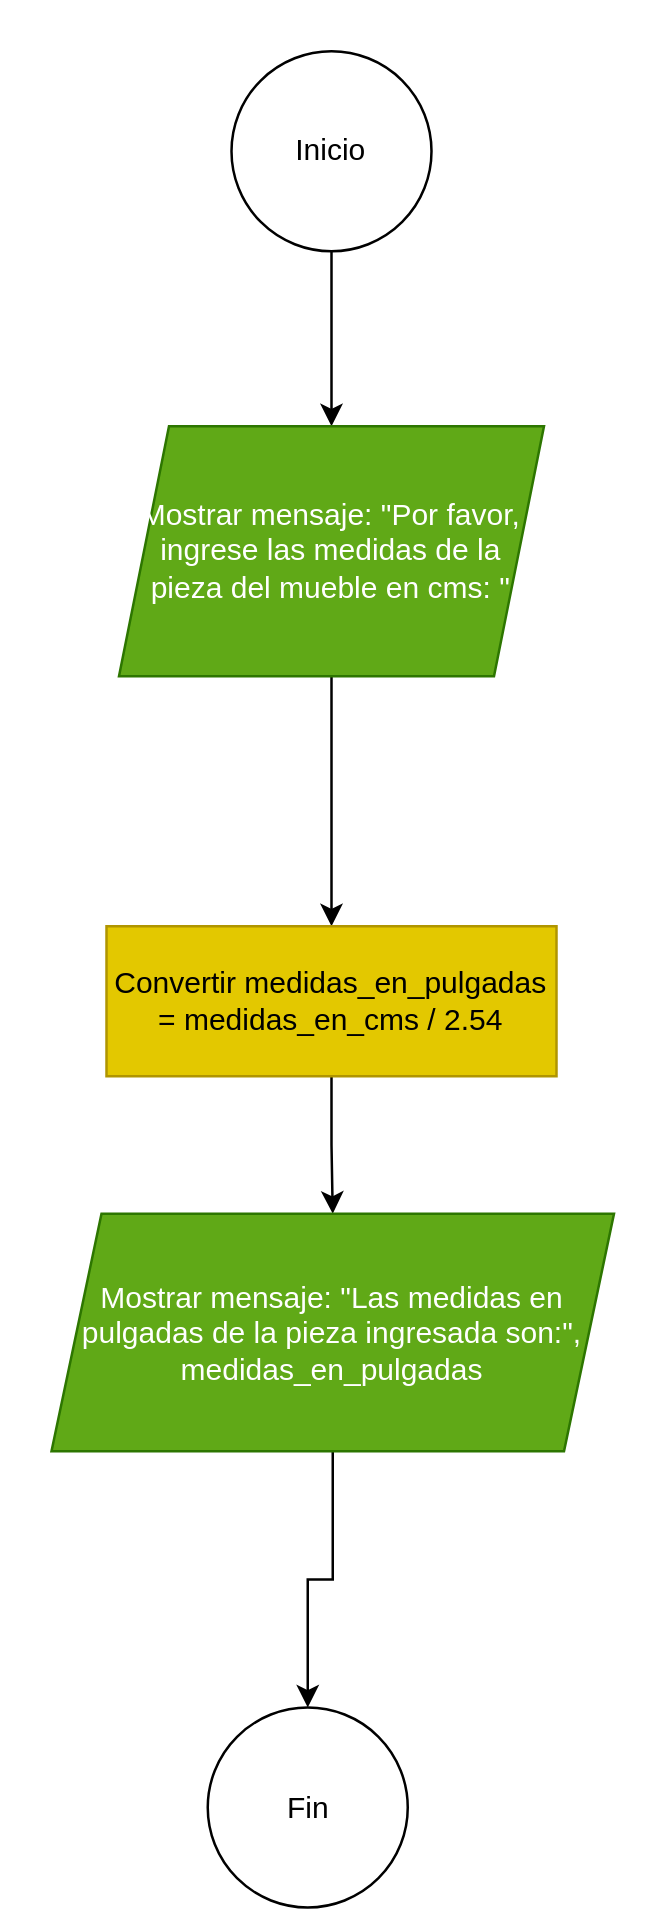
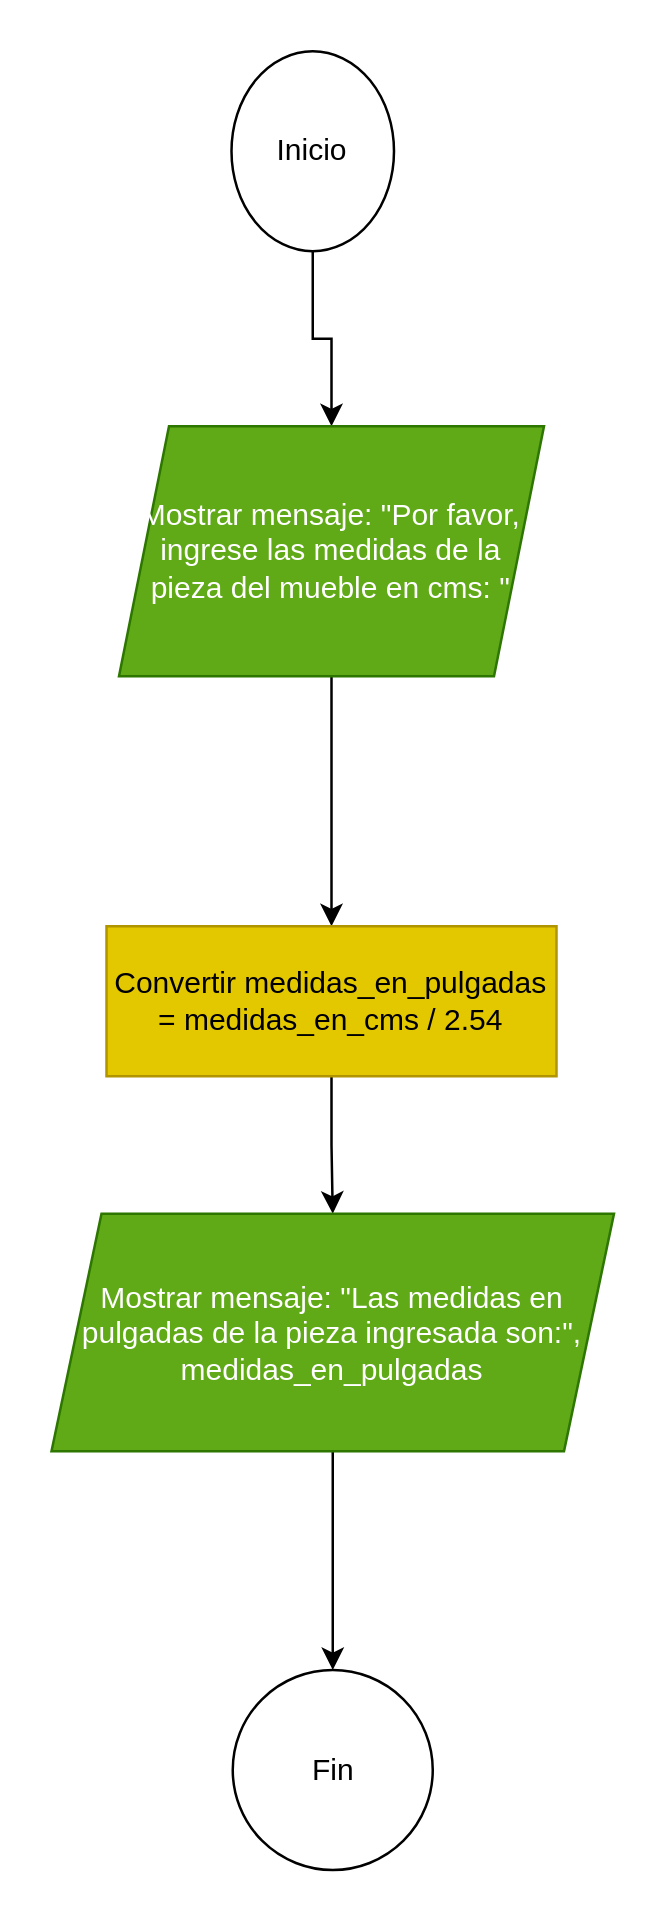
  <mxCell id="0" />
  <mxCell id="1" parent="0" />
  <mxCell id="2" style="edgeStyle=orthogonalEdgeStyle;rounded=0;orthogonalLoop=1;jettySize=auto;html=1;exitX=0.5;exitY=1;exitDx=0;exitDy=0;entryX=0.5;entryY=0;entryDx=0;entryDy=0;" edge="1" parent="1" source="3" target="5"><mxGeometry relative="1" as="geometry" /></mxCell>
- <mxCell id="3" value="Inicio" style="ellipse;whiteSpace=wrap;html=1;aspect=fixed;" vertex="1" parent="1"><mxGeometry x="92" y="20" width="80" height="80" as="geometry" /></mxCell>
+ <mxCell id="3" value="Inicio" style="ellipse;whiteSpace=wrap;html=1;aspect=fixed;" vertex="1" parent="1"><mxGeometry x="92" y="20" width="65" height="80" as="geometry" /></mxCell>
  <mxCell id="4" value="" style="edgeStyle=orthogonalEdgeStyle;rounded=0;orthogonalLoop=1;jettySize=auto;html=1;" edge="1" parent="1" source="5" target="7"><mxGeometry relative="1" as="geometry" /></mxCell>
  <mxCell id="5" value="Mostrar mensaje: &quot;Por favor, ingrese las medidas de la pieza del mueble en cms: &quot;" style="shape=parallelogram;perimeter=parallelogramPerimeter;whiteSpace=wrap;html=1;fixedSize=1;fillColor=#60a917;fontColor=#ffffff;strokeColor=#2D7600;" vertex="1" parent="1"><mxGeometry x="47" y="170" width="170" height="100" as="geometry" /></mxCell>
  <mxCell id="6" style="edgeStyle=orthogonalEdgeStyle;rounded=0;orthogonalLoop=1;jettySize=auto;html=1;exitX=0.5;exitY=1;exitDx=0;exitDy=0;entryX=0.5;entryY=0;entryDx=0;entryDy=0;" edge="1" parent="1" source="7" target="9"><mxGeometry relative="1" as="geometry" /></mxCell>
  <mxCell id="7" value="Convertir medidas_en_pulgadas = medidas_en_cms / 2.54" style="whiteSpace=wrap;html=1;fillColor=#e3c800;strokeColor=#B09500;fontColor=#000000;" vertex="1" parent="1"><mxGeometry x="42" y="370" width="180" height="60" as="geometry" /></mxCell>
  <mxCell id="8" value="" style="edgeStyle=orthogonalEdgeStyle;rounded=0;orthogonalLoop=1;jettySize=auto;html=1;" edge="1" parent="1" source="9" target="10"><mxGeometry relative="1" as="geometry" /></mxCell>
  <mxCell id="9" value="Mostrar mensaje: &quot;Las medidas en pulgadas de la pieza ingresada son:&quot;, medidas_en_pulgadas" style="shape=parallelogram;perimeter=parallelogramPerimeter;whiteSpace=wrap;html=1;fixedSize=1;fillColor=#60a917;fontColor=#ffffff;strokeColor=#2D7600;" vertex="1" parent="1"><mxGeometry x="20" y="485" width="225" height="95" as="geometry" /></mxCell>
- <mxCell id="10" value="Fin" style="ellipse;whiteSpace=wrap;html=1;" vertex="1" parent="1"><mxGeometry x="82.5" y="682.5" width="80" height="80" as="geometry" /></mxCell>
+ <mxCell id="10" value="Fin" style="ellipse;whiteSpace=wrap;html=1;" vertex="1" parent="1"><mxGeometry x="92.5" y="667.5" width="80" height="80" as="geometry" /></mxCell>
